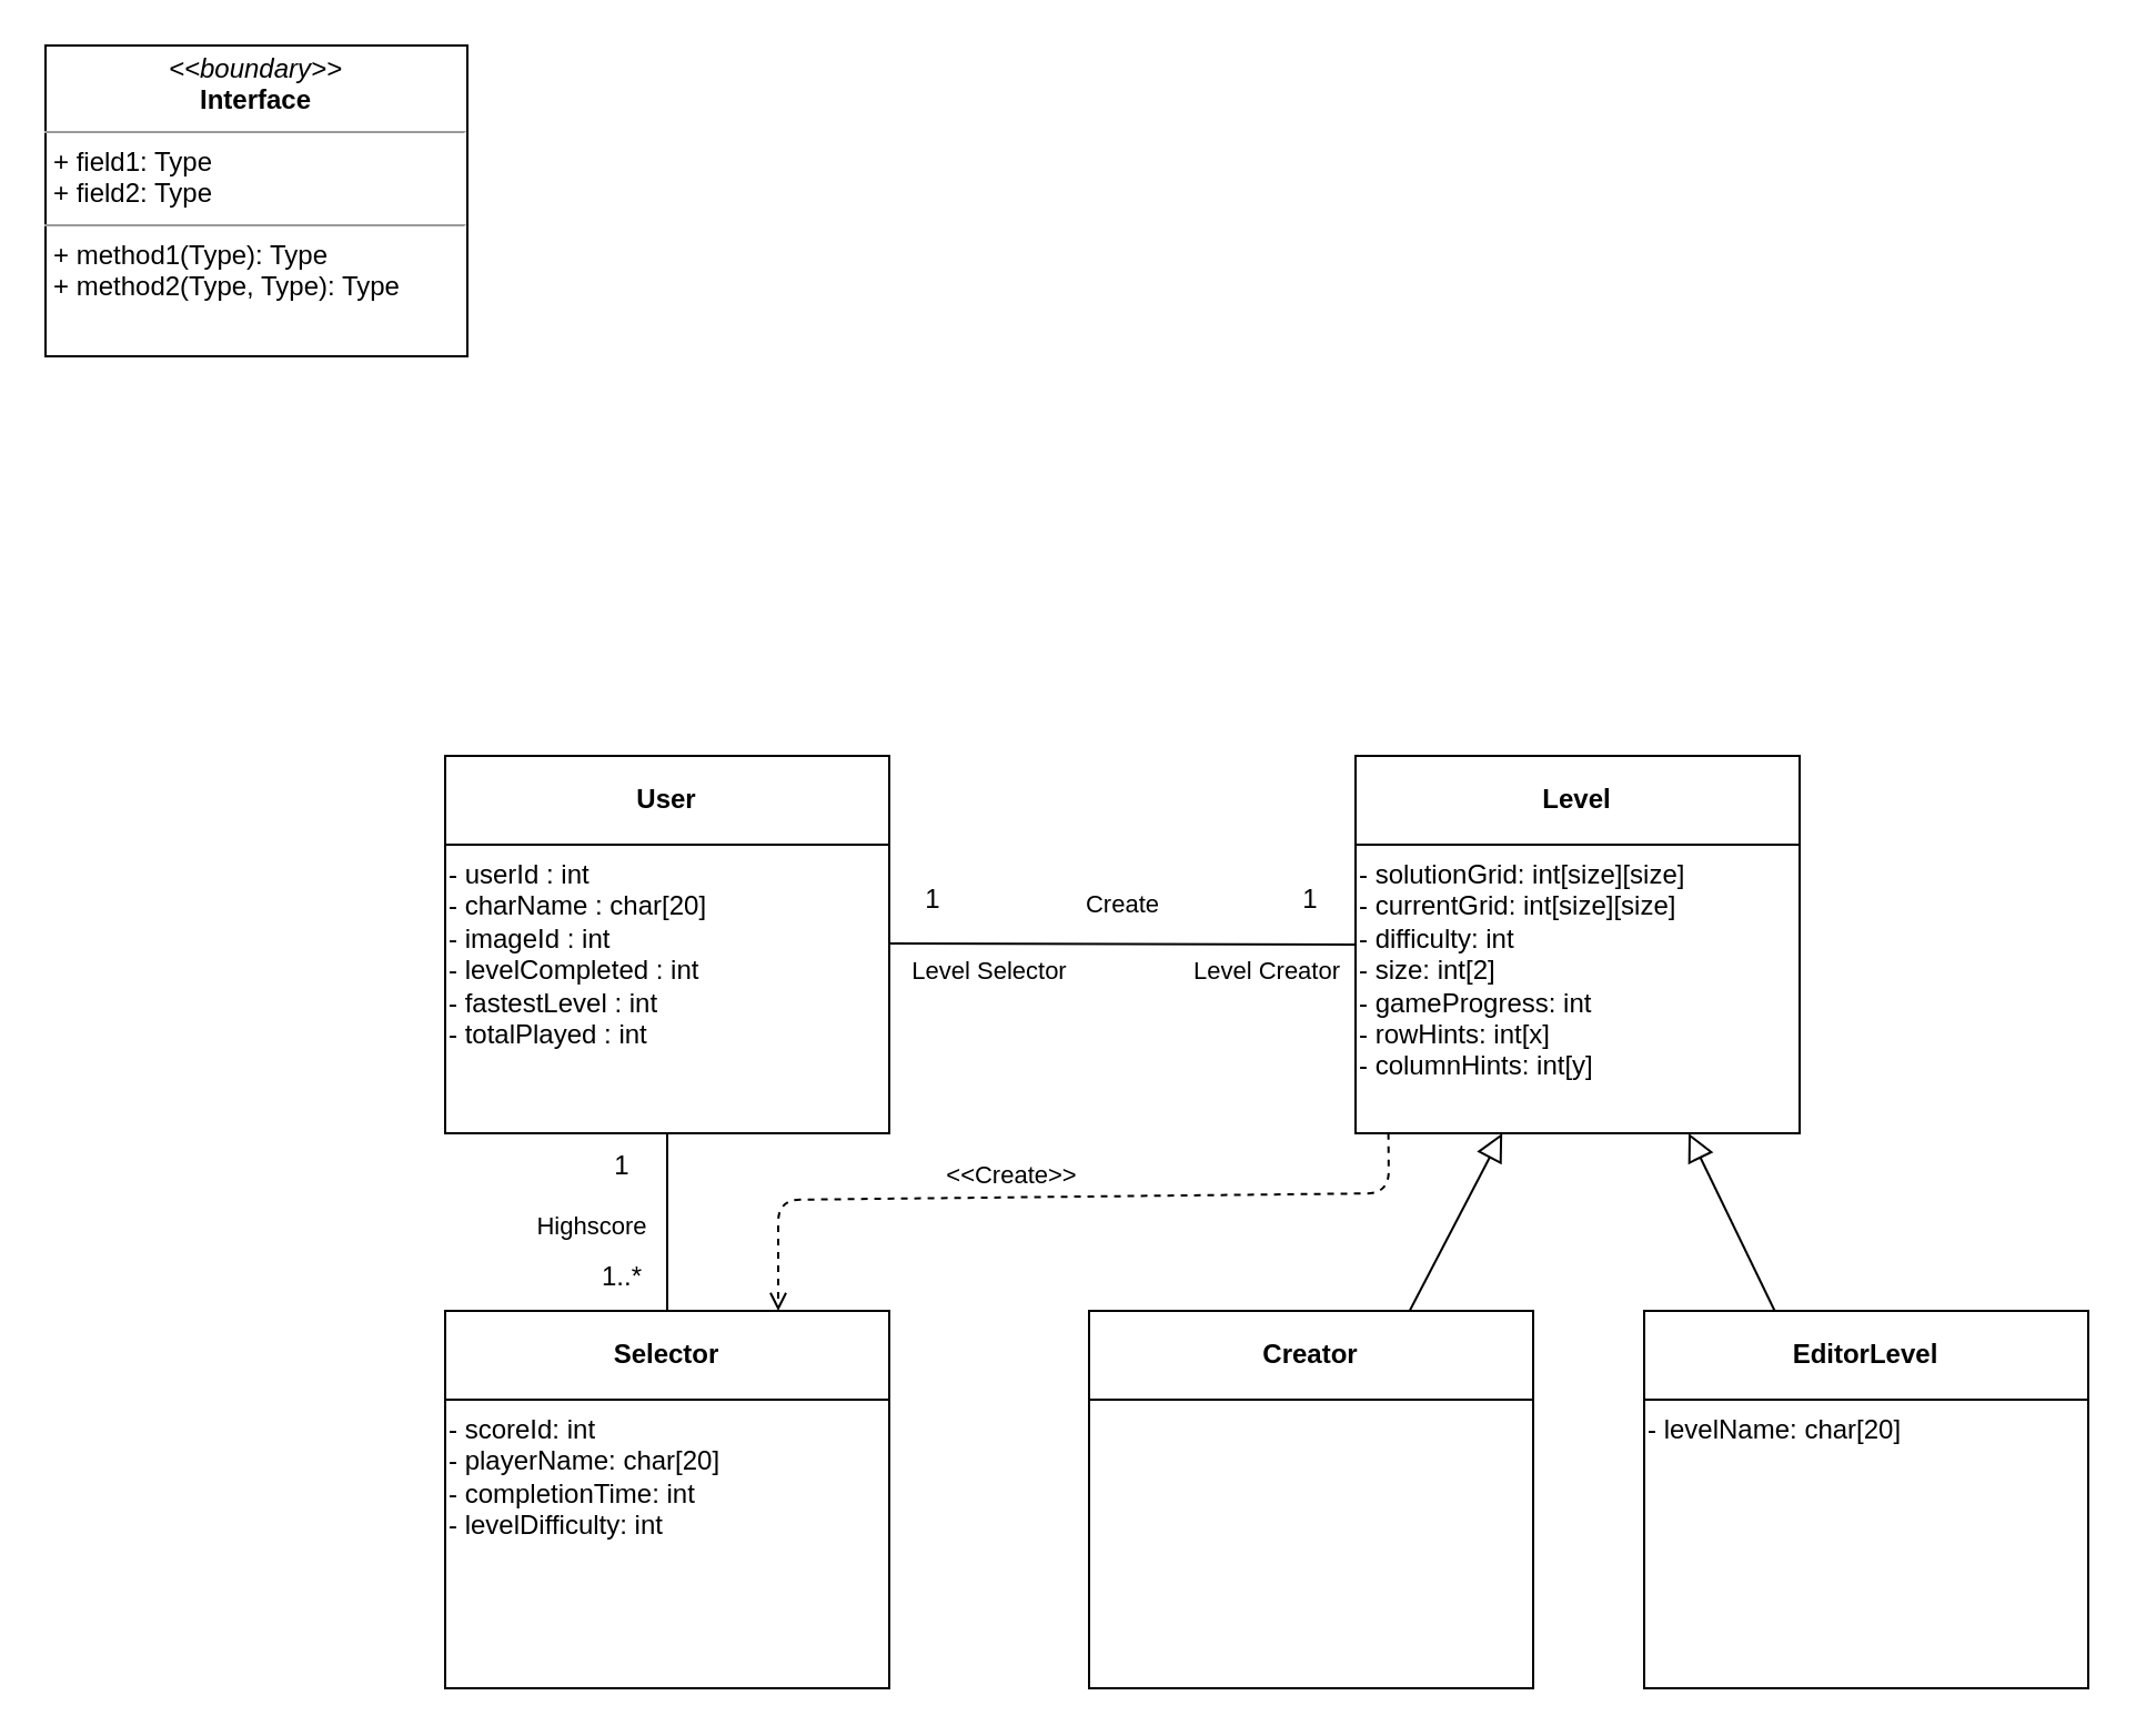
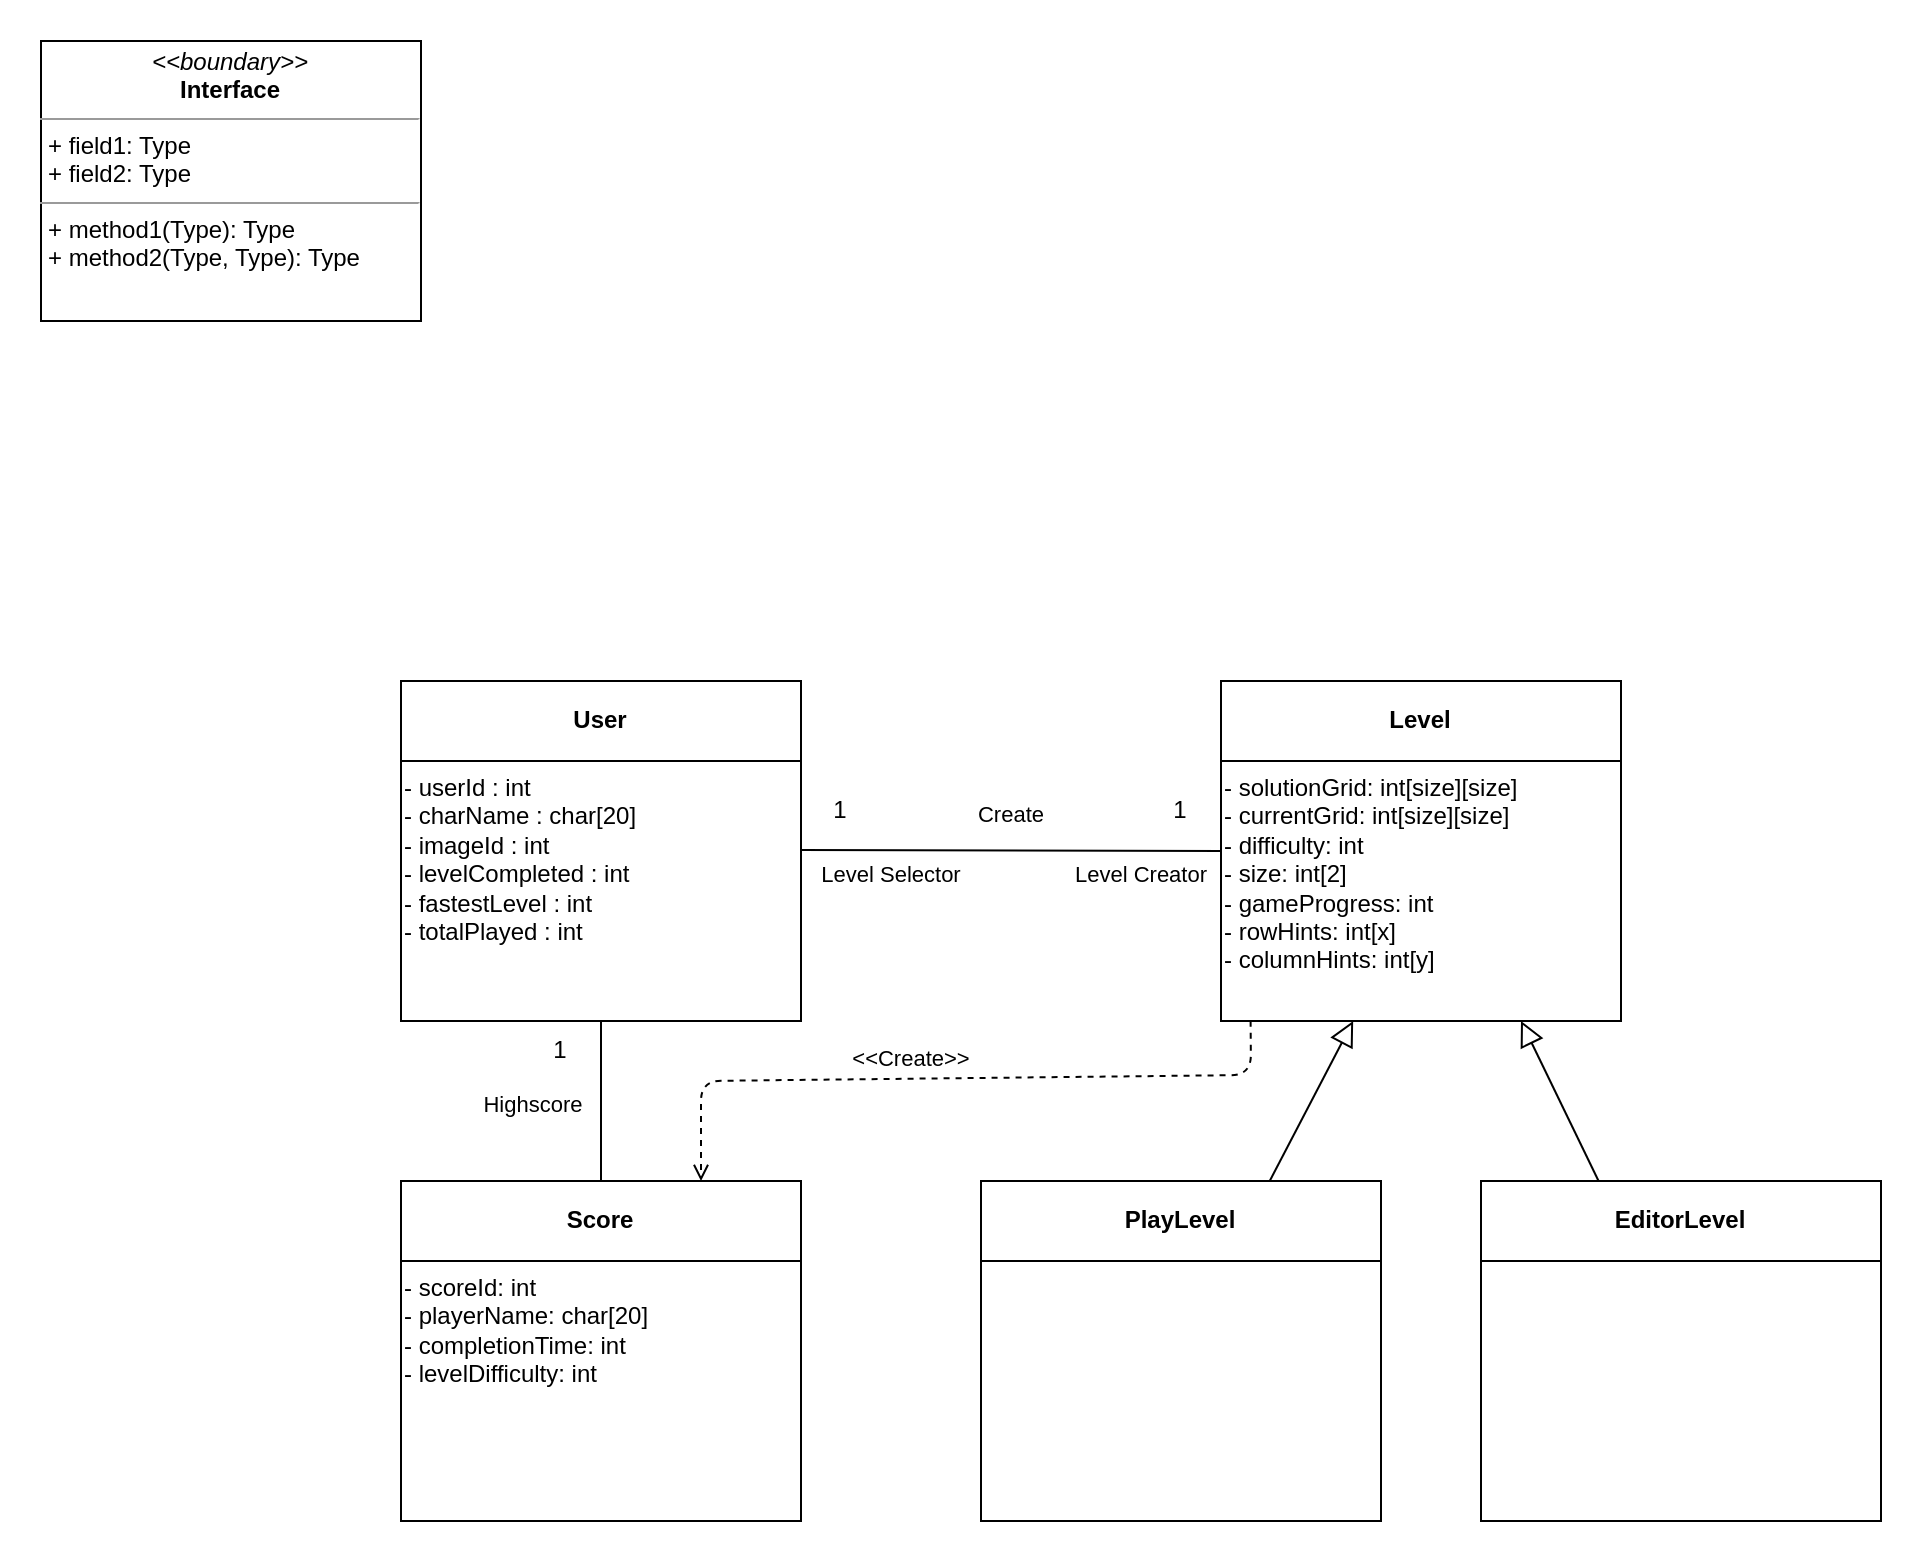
  <mxCell id="0" />
  <mxCell id="1" parent="0" />
  <mxCell id="2" style="edgeStyle=none;html=1;entryX=0;entryY=0.346;entryDx=0;entryDy=0;entryPerimeter=0;strokeColor=default;startArrow=none;startFill=0;endArrow=none;endFill=0;startSize=10;endSize=10;sourcePerimeterSpacing=0;targetPerimeterSpacing=0;exitX=0.997;exitY=0.342;exitDx=0;exitDy=0;exitPerimeter=0;" edge="1" parent="1" source="9" target="11"><mxGeometry relative="1" as="geometry"><mxPoint x="500" y="434.99" as="sourcePoint" /></mxGeometry></mxCell>
  <mxCell id="3" value="Level Selector" style="edgeLabel;html=1;align=center;verticalAlign=middle;resizable=0;points=[];" vertex="1" connectable="0" parent="2"><mxGeometry x="-0.416" relative="1" as="geometry"><mxPoint x="-16" y="12" as="offset" /></mxGeometry></mxCell>
  <mxCell id="4" value="Level Creator" style="edgeLabel;html=1;align=center;verticalAlign=middle;resizable=0;points=[];" vertex="1" connectable="0" parent="2"><mxGeometry x="0.56" y="-1" relative="1" as="geometry"><mxPoint x="6" y="11" as="offset" /></mxGeometry></mxCell>
  <mxCell id="5" value="Create" style="edgeLabel;html=1;align=center;verticalAlign=middle;resizable=0;points=[];" vertex="1" connectable="0" parent="2"><mxGeometry x="0.235" y="1" relative="1" as="geometry"><mxPoint x="-25" y="-17" as="offset" /></mxGeometry></mxCell>
  <mxCell id="6" style="edgeStyle=none;html=1;entryX=0.5;entryY=0;entryDx=0;entryDy=0;endArrow=none;endFill=0;exitX=0.5;exitY=1;exitDx=0;exitDy=0;" edge="1" parent="1" source="9" target="20"><mxGeometry relative="1" as="geometry" /></mxCell>
  <mxCell id="7" value="Highscore" style="edgeLabel;html=1;align=center;verticalAlign=middle;resizable=0;points=[];" vertex="1" connectable="0" parent="6"><mxGeometry x="0.148" y="1" relative="1" as="geometry"><mxPoint x="-36" y="-5" as="offset" /></mxGeometry></mxCell>
  <mxCell id="8" value="User" style="swimlane;whiteSpace=wrap;html=1;startSize=40;" vertex="1" parent="1"><mxGeometry x="200" y="340" width="200" height="170" as="geometry" /></mxCell>
  <mxCell id="9" value="- userId : int&lt;br&gt;- charName : char[20]&lt;br&gt;- imageId : int&lt;br&gt;- levelCompleted : int&lt;br&gt;- fastestLevel : int&lt;br&gt;- totalPlayed : int" style="rounded=0;whiteSpace=wrap;html=1;align=left;labelPosition=center;verticalLabelPosition=middle;verticalAlign=top;" vertex="1" parent="8"><mxGeometry y="40" width="200" height="130" as="geometry" /></mxCell>
  <mxCell id="10" value="Level" style="swimlane;whiteSpace=wrap;html=1;startSize=40;" vertex="1" parent="1"><mxGeometry x="610" y="340" width="200" height="170" as="geometry" /></mxCell>
  <mxCell id="11" value="- solutionGrid: int[size][size]&lt;br&gt;- currentGrid: int[size][size]&lt;br&gt;- difficulty: int&lt;br&gt;- size: int[2]&lt;br&gt;- gameProgress: int&lt;br&gt;- rowHints: int[x]&lt;br style=&quot;border-color: var(--border-color);&quot;&gt;- columnHints: int[y]" style="rounded=0;whiteSpace=wrap;html=1;align=left;labelPosition=center;verticalLabelPosition=middle;verticalAlign=top;" vertex="1" parent="10"><mxGeometry y="40" width="200" height="130" as="geometry" /></mxCell>
  <mxCell id="12" style="edgeStyle=none;html=1;strokeColor=default;startArrow=none;startFill=0;endArrow=block;endFill=0;startSize=10;endSize=10;sourcePerimeterSpacing=0;targetPerimeterSpacing=0;" edge="1" parent="1" source="13" target="11"><mxGeometry relative="1" as="geometry" /></mxCell>
- <mxCell id="13" value="Creator" style="swimlane;whiteSpace=wrap;html=1;startSize=40;" vertex="1" parent="1"><mxGeometry x="490" y="590" width="200" height="170" as="geometry" /></mxCell>
+ <mxCell id="13" value="PlayLevel" style="swimlane;whiteSpace=wrap;html=1;startSize=40;" vertex="1" parent="1"><mxGeometry x="490" y="590" width="200" height="170" as="geometry" /></mxCell>
  <mxCell id="14" value="" style="rounded=0;whiteSpace=wrap;html=1;align=left;labelPosition=center;verticalLabelPosition=middle;verticalAlign=top;" vertex="1" parent="13"><mxGeometry y="40" width="200" height="130" as="geometry" /></mxCell>
  <mxCell id="15" style="edgeStyle=none;html=1;strokeColor=default;startArrow=none;startFill=0;endArrow=block;endFill=0;startSize=10;endSize=10;sourcePerimeterSpacing=0;targetPerimeterSpacing=0;entryX=0.75;entryY=1;entryDx=0;entryDy=0;" edge="1" parent="1" source="16" target="11"><mxGeometry relative="1" as="geometry"><mxPoint x="710" y="520" as="targetPoint" /></mxGeometry></mxCell>
  <mxCell id="16" value="EditorLevel" style="swimlane;whiteSpace=wrap;html=1;startSize=40;" vertex="1" parent="1"><mxGeometry x="740" y="590" width="200" height="170" as="geometry" /></mxCell>
- <mxCell id="17" value="- levelName: char[20]" style="rounded=0;whiteSpace=wrap;html=1;align=left;labelPosition=center;verticalLabelPosition=middle;verticalAlign=top;" vertex="1" parent="16"><mxGeometry y="40" width="200" height="130" as="geometry" /></mxCell>
  <mxCell id="18" value="1" style="text;html=1;strokeColor=none;fillColor=none;align=center;verticalAlign=middle;whiteSpace=wrap;rounded=0;" vertex="1" parent="1"><mxGeometry x="390" y="390" width="60" height="30" as="geometry" /></mxCell>
  <mxCell id="19" value="1" style="text;html=1;strokeColor=none;fillColor=none;align=center;verticalAlign=middle;whiteSpace=wrap;rounded=0;" vertex="1" parent="1"><mxGeometry x="560" y="390" width="60" height="30" as="geometry" /></mxCell>
- <mxCell id="20" value="Selector" style="swimlane;whiteSpace=wrap;html=1;startSize=40;" vertex="1" parent="1"><mxGeometry x="200" y="590" width="200" height="170" as="geometry" /></mxCell>
+ <mxCell id="20" value="Score" style="swimlane;whiteSpace=wrap;html=1;startSize=40;" vertex="1" parent="1"><mxGeometry x="200" y="590" width="200" height="170" as="geometry" /></mxCell>
  <mxCell id="21" value="- scoreId: int&lt;br&gt;- playerName: char[20]&lt;br&gt;- completionTime: int&lt;br&gt;- levelDifficulty: int" style="rounded=0;whiteSpace=wrap;html=1;align=left;labelPosition=center;verticalLabelPosition=middle;verticalAlign=top;" vertex="1" parent="20"><mxGeometry y="40" width="200" height="130" as="geometry" /></mxCell>
  <mxCell id="22" style="edgeStyle=none;html=1;entryX=0.75;entryY=0;entryDx=0;entryDy=0;endArrow=open;endFill=0;dashed=1;exitX=0.074;exitY=0.999;exitDx=0;exitDy=0;exitPerimeter=0;" edge="1" parent="1" source="11" target="20"><mxGeometry relative="1" as="geometry"><Array as="points"><mxPoint x="625" y="537" /><mxPoint x="350" y="540" /></Array></mxGeometry></mxCell>
  <mxCell id="23" value="&amp;lt;&amp;lt;Create&amp;gt;&amp;gt;" style="edgeLabel;html=1;align=center;verticalAlign=middle;resizable=0;points=[];" vertex="1" connectable="0" parent="22"><mxGeometry x="-0.192" y="2" relative="1" as="geometry"><mxPoint x="-56" y="-12" as="offset" /></mxGeometry></mxCell>
  <mxCell id="24" value="" style="edgeStyle=none;html=1;dashed=1;endArrow=none;endFill=0;" edge="1" parent="1" source="25" target="9"><mxGeometry relative="1" as="geometry" /></mxCell>
  <mxCell id="25" value="1" style="text;html=1;strokeColor=none;fillColor=none;align=center;verticalAlign=middle;whiteSpace=wrap;rounded=0;" vertex="1" parent="1"><mxGeometry x="250" y="510" width="60" height="30" as="geometry" /></mxCell>
- <mxCell id="26" value="1..*" style="text;html=1;strokeColor=none;fillColor=none;align=center;verticalAlign=middle;whiteSpace=wrap;rounded=0;" vertex="1" parent="1"><mxGeometry x="250" y="560" width="60" height="30" as="geometry" /></mxCell>
  <mxCell id="27" value="&lt;p style=&quot;margin:0px;margin-top:4px;text-align:center;&quot;&gt;&lt;i&gt;&amp;lt;&amp;lt;boundary&amp;gt;&amp;gt;&lt;/i&gt;&lt;br&gt;&lt;b&gt;Interface&lt;/b&gt;&lt;/p&gt;&lt;hr size=&quot;1&quot;&gt;&lt;p style=&quot;margin:0px;margin-left:4px;&quot;&gt;+ field1: Type&lt;br&gt;+ field2: Type&lt;/p&gt;&lt;hr size=&quot;1&quot;&gt;&lt;p style=&quot;margin:0px;margin-left:4px;&quot;&gt;+ method1(Type): Type&lt;br&gt;+ method2(Type, Type): Type&lt;/p&gt;" style="verticalAlign=top;align=left;overflow=fill;fontSize=12;fontFamily=Helvetica;html=1;" vertex="1" parent="1"><mxGeometry x="20" y="20" width="190" height="140" as="geometry" /></mxCell>
